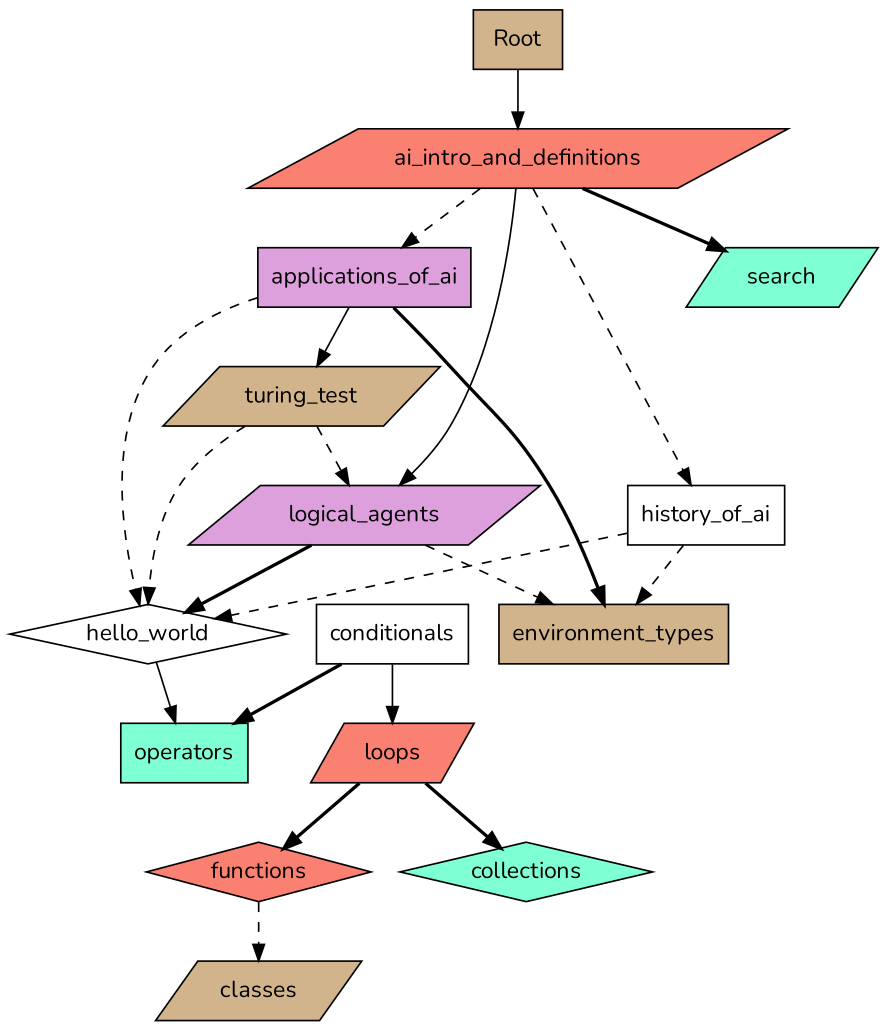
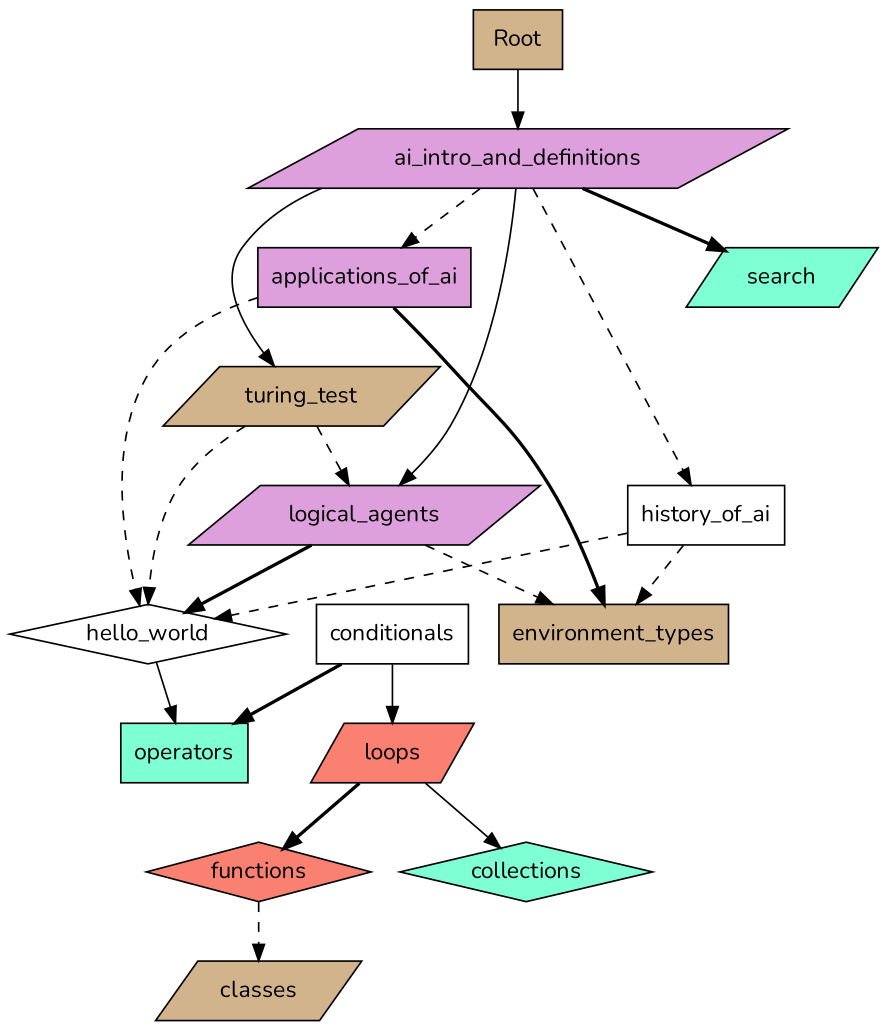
  strict digraph {
    fontname=Nunito
    node [fillcolor=tan fontname=Nunito shape=parallelogram style=filled]
    edge [contraint=true fontname=Nunito style=dashed]
-   n1 [fillcolor=salmon label=ai_intro_and_definitions]
+   n1 [fillcolor=plum label=ai_intro_and_definitions]
    n2 [label=turing_test]
    n3 [fillcolor=plum label=applications_of_ai shape=box]
    n4 [fillcolor=white label=history_of_ai shape=box]
    n5 [fillcolor=plum label=logical_agents]
    n6 [fillcolor=aquamarine label=search]
    n7 [fillcolor=white label=hello_world shape=diamond]
    n8 [label=environment_types shape=box]
    Root [shape=box]
    n10 [fillcolor=aquamarine label=operators shape=box]
    n11 [fillcolor=white label=conditionals shape=box]
    n12 [fillcolor=salmon label=loops]
    n13 [fillcolor=salmon label=functions shape=diamond]
    n14 [fillcolor=aquamarine label=collections shape=diamond]
    n15 [label=classes]
-   n3 -> n2 [style=solid]
+   n1 -> n2 [style=solid]
    n1 -> n3
    n1 -> n4
    n1 -> n5 [style=solid]
    n1 -> n6 [style=bold]
    n2 -> n5
    n2 -> n7
    n3 -> n7
    n3 -> n8 [style=bold]
    n4 -> n7
    n4 -> n8
    n5 -> n7 [style=bold]
    n5 -> n8
    n7 -> n10 [style=solid]
    Root -> n1 [style=solid]
    n11 -> n10 [style=bold]
    n11 -> n12 [style=solid]
    n12 -> n13 [style=bold]
-   n12 -> n14 [style=bold]
+   n12 -> n14 [style=solid]
    n13 -> n15
  }
